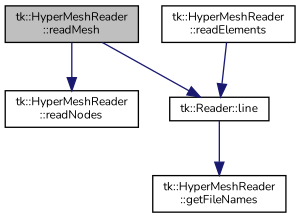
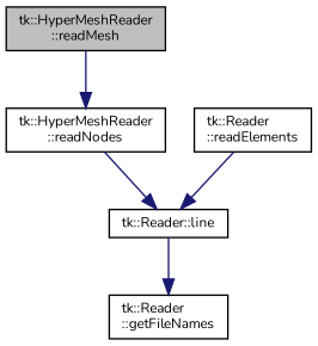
  digraph {
    fontname=Nunito
    rankdir=TB
    node [color=black fontname=Nunito fontsize=9 shape=record]
    edge [color=midnightblue fontname=Nunito fontsize=9 labelfontname="sans-serif" labelfontsize=9 style=solid]
    n1 [fillcolor=grey75 fontcolor=black height=0.2 label="tk::HyperMeshReader\l::readMesh" style=filled width=0.4]
    n2 [height=0.2 label="tk::HyperMeshReader\l::readNodes" width=0.4]
-   n3 [height=0.2 label="tk::HyperMeshReader\l::getFileNames" width=0.4]
-   n4 [height=0.2 label="tk::HyperMeshReader\l::readElements" width=0.4]
+   n3 [height=0.2 label="tk::Reader\l::getFileNames" width=0.4]
+   n4 [height=0.2 label="tk::Reader\l::readElements" width=0.4]
    n5 [height=0.2 label="tk::Reader::line" width=0.4]
    n1 -> n2
-   n1 -> n5
+   n2 -> n5
    n4 -> n5
    n5 -> n3
  }
